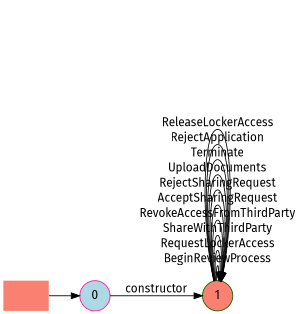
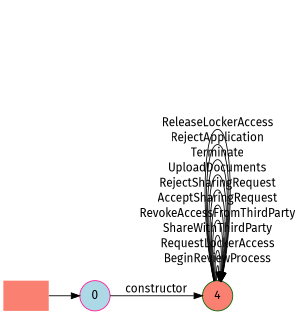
  digraph {
    rankdir=LR
    fontname="Fira Sans"
    node [shape=circle style=filled fillcolor=salmon color=deeppink fontname="Fira Sans"]
    edge [fontname="Fira Sans"]
    "" [shape=plaintext]
    n2 [label=0 fillcolor=lightblue]
-   n3 [label=1 color=darkgreen]
+   n3 [label=4 color=darkgreen]
    "" -> n2
    n2 -> n3 [label=constructor]
    n3 -> n3 [label=BeginReviewProcess]
    n3 -> n3 [label=RequestLockerAccess]
    n3 -> n3 [label=ShareWithThirdParty]
    n3 -> n3 [label=RevokeAccessFromThirdParty]
    n3 -> n3 [label=AcceptSharingRequest]
    n3 -> n3 [label=RejectSharingRequest]
    n3 -> n3 [label=UploadDocuments]
    n3 -> n3 [label=Terminate]
    n3 -> n3 [label=RejectApplication]
    n3 -> n3 [label=ReleaseLockerAccess]
  }
